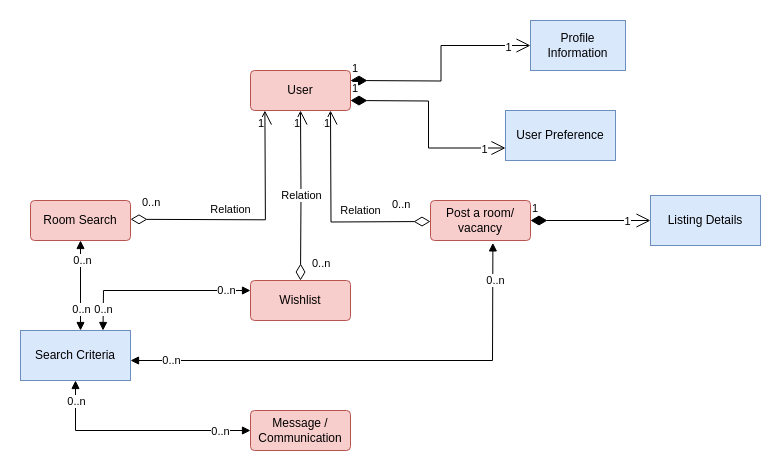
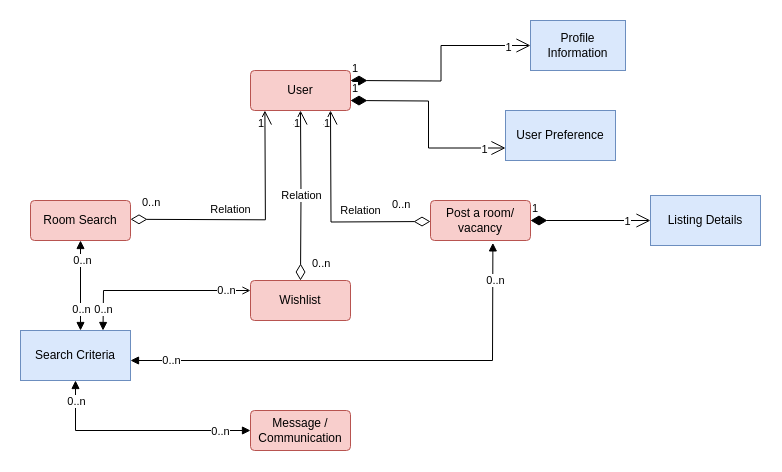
  <mxCell id="0" />
  <mxCell id="1" parent="0" />
  <mxCell id="2" value="Profile Information" style="html=1;whiteSpace=wrap;fillColor=#dae8fc;strokeColor=#6c8ebf;" vertex="1" parent="1"><mxGeometry x="530" y="20" width="95" height="50" as="geometry" /></mxCell>
  <mxCell id="3" value="User" style="rounded=1;arcSize=10;whiteSpace=wrap;html=1;align=center;fillColor=#f8cecc;strokeColor=#b85450;" vertex="1" parent="1"><mxGeometry x="250" y="70" width="100" height="40" as="geometry" /></mxCell>
  <mxCell id="4" value="User Preference" style="html=1;whiteSpace=wrap;fillColor=#dae8fc;strokeColor=#6c8ebf;" vertex="1" parent="1"><mxGeometry x="505" y="110" width="110" height="50" as="geometry" /></mxCell>
  <mxCell id="5" value="Room Search" style="rounded=1;arcSize=10;whiteSpace=wrap;html=1;align=center;fillColor=#f8cecc;strokeColor=#b85450;" vertex="1" parent="1"><mxGeometry x="30" y="200" width="100" height="40" as="geometry" /></mxCell>
  <mxCell id="6" value="Post a room/ vacancy" style="rounded=1;arcSize=10;whiteSpace=wrap;html=1;align=center;fillColor=#f8cecc;strokeColor=#b85450;" vertex="1" parent="1"><mxGeometry x="430" y="200" width="100" height="40" as="geometry" /></mxCell>
  <mxCell id="7" value="Search Criteria" style="html=1;whiteSpace=wrap;fillColor=#dae8fc;strokeColor=#6c8ebf;" vertex="1" parent="1"><mxGeometry x="20" y="330" width="110" height="50" as="geometry" /></mxCell>
  <mxCell id="8" value="Wishlist" style="rounded=1;arcSize=10;whiteSpace=wrap;html=1;align=center;fillColor=#f8cecc;strokeColor=#b85450;" vertex="1" parent="1"><mxGeometry x="250" y="280" width="100" height="40" as="geometry" /></mxCell>
  <mxCell id="9" value="Message / Communication" style="rounded=1;arcSize=10;whiteSpace=wrap;html=1;align=center;fillColor=#f8cecc;strokeColor=#b85450;" vertex="1" parent="1"><mxGeometry x="250" y="410" width="100" height="40" as="geometry" /></mxCell>
  <mxCell id="10" value="1" style="endArrow=open;html=1;endSize=12;startArrow=diamondThin;startSize=14;startFill=1;edgeStyle=orthogonalEdgeStyle;align=left;verticalAlign=bottom;rounded=0;entryX=0;entryY=0.5;entryDx=0;entryDy=0;" edge="1" parent="1" target="2"><mxGeometry x="-1" y="3" relative="1" as="geometry"><mxPoint x="350" y="80" as="sourcePoint" /><mxPoint x="510" y="80" as="targetPoint" /></mxGeometry></mxCell>
  <mxCell id="11" value="1" style="edgeLabel;html=1;align=center;verticalAlign=middle;resizable=0;points=[];" vertex="1" connectable="0" parent="10"><mxGeometry x="0.786" y="-1" relative="1" as="geometry"><mxPoint x="1" as="offset" /></mxGeometry></mxCell>
  <mxCell id="12" value="1" style="endArrow=open;html=1;endSize=12;startArrow=diamondThin;startSize=14;startFill=1;edgeStyle=orthogonalEdgeStyle;align=left;verticalAlign=bottom;rounded=0;entryX=0;entryY=0.75;entryDx=0;entryDy=0;" edge="1" parent="1" target="4"><mxGeometry x="-1" y="3" relative="1" as="geometry"><mxPoint x="350" y="100" as="sourcePoint" /><mxPoint x="510" y="100" as="targetPoint" /></mxGeometry></mxCell>
  <mxCell id="13" value="1" style="edgeLabel;html=1;align=center;verticalAlign=middle;resizable=0;points=[];" vertex="1" connectable="0" parent="12"><mxGeometry x="0.788" relative="1" as="geometry"><mxPoint y="1" as="offset" /></mxGeometry></mxCell>
  <mxCell id="14" value="Relation" style="endArrow=open;html=1;endSize=12;startArrow=diamondThin;startSize=14;startFill=0;edgeStyle=orthogonalEdgeStyle;rounded=0;" edge="1" parent="1"><mxGeometry x="-0.337" y="-11" relative="1" as="geometry"><mxPoint x="430" y="221" as="sourcePoint" /><mxPoint x="330" y="110" as="targetPoint" /><mxPoint as="offset" /></mxGeometry></mxCell>
  <mxCell id="15" value="0..n" style="edgeLabel;resizable=0;html=1;align=left;verticalAlign=top;" connectable="0" vertex="1" parent="14"><mxGeometry x="-1" relative="1" as="geometry"><mxPoint x="-40" y="-30" as="offset" /></mxGeometry></mxCell>
  <mxCell id="16" value="1" style="edgeLabel;resizable=0;html=1;align=right;verticalAlign=top;" connectable="0" vertex="1" parent="14"><mxGeometry x="1" relative="1" as="geometry" /></mxCell>
  <mxCell id="17" value="Listing Details" style="html=1;whiteSpace=wrap;fillColor=#dae8fc;strokeColor=#6c8ebf;" vertex="1" parent="1"><mxGeometry x="650" y="195" width="110" height="50" as="geometry" /></mxCell>
  <mxCell id="18" value="Relation" style="endArrow=open;html=1;endSize=12;startArrow=diamondThin;startSize=14;startFill=0;edgeStyle=orthogonalEdgeStyle;rounded=0;entryX=0.344;entryY=1.03;entryDx=0;entryDy=0;entryPerimeter=0;" edge="1" parent="1"><mxGeometry x="-0.18" y="10" relative="1" as="geometry"><mxPoint x="130" y="218.8" as="sourcePoint" /><mxPoint x="264.4" y="110" as="targetPoint" /><mxPoint as="offset" /></mxGeometry></mxCell>
  <mxCell id="19" value="0..n" style="edgeLabel;resizable=0;html=1;align=left;verticalAlign=top;" connectable="0" vertex="1" parent="18"><mxGeometry x="-1" relative="1" as="geometry"><mxPoint x="10" y="-30" as="offset" /></mxGeometry></mxCell>
  <mxCell id="20" value="1" style="edgeLabel;resizable=0;html=1;align=right;verticalAlign=top;" connectable="0" vertex="1" parent="18"><mxGeometry x="1" relative="1" as="geometry" /></mxCell>
  <mxCell id="21" value="1" style="endArrow=open;html=1;endSize=12;startArrow=diamondThin;startSize=14;startFill=1;edgeStyle=orthogonalEdgeStyle;align=left;verticalAlign=bottom;rounded=0;" edge="1" parent="1"><mxGeometry x="-1" y="3" relative="1" as="geometry"><mxPoint x="530" y="220" as="sourcePoint" /><mxPoint x="650" y="220" as="targetPoint" /></mxGeometry></mxCell>
  <mxCell id="22" value="1" style="edgeLabel;html=1;align=center;verticalAlign=middle;resizable=0;points=[];" vertex="1" connectable="0" parent="21"><mxGeometry x="0.6" relative="1" as="geometry"><mxPoint as="offset" /></mxGeometry></mxCell>
  <mxCell id="23" value="Relation" style="endArrow=open;html=1;endSize=12;startArrow=diamondThin;startSize=14;startFill=0;edgeStyle=orthogonalEdgeStyle;rounded=0;entryX=0.5;entryY=1;entryDx=0;entryDy=0;" edge="1" parent="1" target="3"><mxGeometry relative="1" as="geometry"><mxPoint x="300" y="280" as="sourcePoint" /><mxPoint x="450" y="260" as="targetPoint" /></mxGeometry></mxCell>
  <mxCell id="24" value="0..n" style="edgeLabel;resizable=0;html=1;align=left;verticalAlign=top;" connectable="0" vertex="1" parent="23"><mxGeometry x="-1" relative="1" as="geometry"><mxPoint x="10" y="-30" as="offset" /></mxGeometry></mxCell>
  <mxCell id="25" value="1" style="edgeLabel;resizable=0;html=1;align=right;verticalAlign=top;" connectable="0" vertex="1" parent="23"><mxGeometry x="1" relative="1" as="geometry" /></mxCell>
  <mxCell id="26" value="" style="endArrow=block;startArrow=block;endFill=1;startFill=1;html=1;rounded=0;entryX=0.624;entryY=1.06;entryDx=0;entryDy=0;entryPerimeter=0;" edge="1" parent="1" target="6"><mxGeometry width="160" relative="1" as="geometry"><mxPoint x="130" y="360" as="sourcePoint" /><mxPoint x="290" y="360" as="targetPoint" /><Array as="points"><mxPoint x="492" y="360" /></Array></mxGeometry></mxCell>
  <mxCell id="27" value="0..n" style="edgeLabel;html=1;align=center;verticalAlign=middle;resizable=0;points=[];" vertex="1" connectable="0" parent="26"><mxGeometry x="-0.838" y="1" relative="1" as="geometry"><mxPoint x="1" as="offset" /></mxGeometry></mxCell>
  <mxCell id="28" value="0..n" style="edgeLabel;html=1;align=center;verticalAlign=middle;resizable=0;points=[];" vertex="1" connectable="0" parent="26"><mxGeometry x="0.847" y="-2" relative="1" as="geometry"><mxPoint as="offset" /></mxGeometry></mxCell>
  <mxCell id="29" value="" style="endArrow=block;startArrow=block;endFill=1;startFill=1;html=1;rounded=0;exitX=0.5;exitY=1;exitDx=0;exitDy=0;" edge="1" parent="1" source="5"><mxGeometry width="160" relative="1" as="geometry"><mxPoint x="70" y="290" as="sourcePoint" /><mxPoint x="80" y="330" as="targetPoint" /></mxGeometry></mxCell>
  <mxCell id="30" value="0..n" style="edgeLabel;html=1;align=center;verticalAlign=middle;resizable=0;points=[];" vertex="1" connectable="0" parent="29"><mxGeometry x="-0.578" y="1" relative="1" as="geometry"><mxPoint as="offset" /></mxGeometry></mxCell>
  <mxCell id="31" value="0..n" style="edgeLabel;html=1;align=center;verticalAlign=middle;resizable=0;points=[];" vertex="1" connectable="0" parent="29"><mxGeometry x="0.511" relative="1" as="geometry"><mxPoint as="offset" /></mxGeometry></mxCell>
  <mxCell id="32" value="" style="endArrow=block;startArrow=block;endFill=1;startFill=1;html=1;rounded=0;exitX=0.5;exitY=1;exitDx=0;exitDy=0;" edge="1" parent="1" source="7"><mxGeometry width="160" relative="1" as="geometry"><mxPoint x="90" y="430" as="sourcePoint" /><mxPoint x="250" y="430" as="targetPoint" /><Array as="points"><mxPoint x="75" y="430" /></Array></mxGeometry></mxCell>
  <mxCell id="33" value="0..n" style="edgeLabel;html=1;align=center;verticalAlign=middle;resizable=0;points=[];" vertex="1" connectable="0" parent="32"><mxGeometry x="-0.822" relative="1" as="geometry"><mxPoint as="offset" /></mxGeometry></mxCell>
  <mxCell id="34" value="0..n" style="edgeLabel;html=1;align=center;verticalAlign=middle;resizable=0;points=[];" vertex="1" connectable="0" parent="32"><mxGeometry x="0.723" relative="1" as="geometry"><mxPoint as="offset" /></mxGeometry></mxCell>
- <mxCell id="35" value="" style="endArrow=block;startArrow=block;endFill=1;startFill=1;html=1;rounded=0;exitX=0.75;exitY=0;exitDx=0;exitDy=0;entryX=0;entryY=0.25;entryDx=0;entryDy=0;" edge="1" parent="1" source="7" target="8"><mxGeometry width="160" relative="1" as="geometry"><mxPoint x="100" y="300" as="sourcePoint" /><mxPoint x="260" y="300" as="targetPoint" /><Array as="points"><mxPoint x="103" y="290" /></Array></mxGeometry></mxCell>
+ <mxCell id="35" value="" style="endArrow=open;startArrow=block;endFill=1;startFill=1;html=1;rounded=0;exitX=0.75;exitY=0;exitDx=0;exitDy=0;entryX=0;entryY=0.25;entryDx=0;entryDy=0;" edge="1" parent="1" source="7" target="8"><mxGeometry width="160" relative="1" as="geometry"><mxPoint x="100" y="300" as="sourcePoint" /><mxPoint x="260" y="300" as="targetPoint" /><Array as="points"><mxPoint x="103" y="290" /></Array></mxGeometry></mxCell>
  <mxCell id="36" value="0..n" style="edgeLabel;html=1;align=center;verticalAlign=middle;resizable=0;points=[];" vertex="1" connectable="0" parent="35"><mxGeometry x="0.741" y="1" relative="1" as="geometry"><mxPoint as="offset" /></mxGeometry></mxCell>
  <mxCell id="37" value="0..n" style="edgeLabel;html=1;align=center;verticalAlign=middle;resizable=0;points=[];" vertex="1" connectable="0" parent="35"><mxGeometry x="-0.765" relative="1" as="geometry"><mxPoint as="offset" /></mxGeometry></mxCell>
